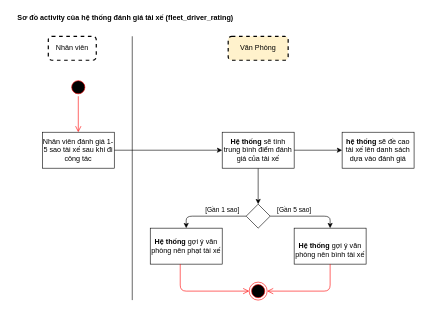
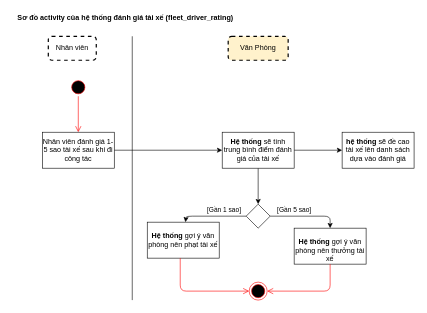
  <mxCell id="0" />
  <mxCell id="1" parent="0" />
  <mxCell id="2" value="&lt;span&gt;Sơ đồ&amp;nbsp;&lt;/span&gt;activity của hệ thống đánh giá tài xế (fleet_driver_rating)&amp;nbsp;" style="text;html=1;align=center;verticalAlign=middle;resizable=0;points=[];autosize=1;strokeColor=none;fillColor=none;fontStyle=1" vertex="1" parent="1"><mxGeometry x="20" y="20" width="380" height="20" as="geometry" /></mxCell>
  <mxCell id="3" value="Nhân viên" style="rounded=1;whiteSpace=wrap;html=1;strokeWidth=2;dashed=1;" vertex="1" parent="1"><mxGeometry x="80" y="60" width="80" height="40" as="geometry" /></mxCell>
  <mxCell id="4" value="Văn Phòng" style="rounded=1;whiteSpace=wrap;html=1;strokeWidth=2;dashed=1;fillColor=#fff2cc;" vertex="1" parent="1"><mxGeometry x="380" y="60" width="100" height="40" as="geometry" /></mxCell>
  <mxCell id="5" value="" style="ellipse;html=1;shape=startState;fillColor=#000000;strokeColor=#ff0000;" vertex="1" parent="1"><mxGeometry x="115" y="130" width="30" height="30" as="geometry" /></mxCell>
  <mxCell id="6" value="" style="edgeStyle=orthogonalEdgeStyle;html=1;verticalAlign=bottom;endArrow=open;endSize=8;strokeColor=#ff0000;" edge="1" source="5" parent="1" target="8"><mxGeometry relative="1" as="geometry"><mxPoint x="130" y="220" as="targetPoint" /><Array as="points" /></mxGeometry></mxCell>
  <mxCell id="7" style="edgeStyle=none;html=1;" edge="1" parent="1" source="8" target="12"><mxGeometry relative="1" as="geometry" /></mxCell>
  <mxCell id="8" value="Nhân viên đánh giá 1-5 sao tài xế sau khi đi công tác" style="rounded=0;whiteSpace=wrap;html=1;" vertex="1" parent="1"><mxGeometry x="70" y="220" width="120" height="60" as="geometry" /></mxCell>
  <mxCell id="9" value="" style="endArrow=none;html=1;" edge="1" parent="1"><mxGeometry width="50" height="50" relative="1" as="geometry"><mxPoint x="220" y="500" as="sourcePoint" /><mxPoint x="220" y="60" as="targetPoint" /></mxGeometry></mxCell>
  <mxCell id="10" value="" style="edgeStyle=none;html=1;" edge="1" parent="1" source="12" target="16"><mxGeometry relative="1" as="geometry" /></mxCell>
  <mxCell id="11" style="edgeStyle=none;html=1;" edge="1" parent="1" source="12" target="13"><mxGeometry relative="1" as="geometry" /></mxCell>
  <mxCell id="12" value="&lt;b&gt;Hệ thống&lt;/b&gt; sẽ tính trung bình điểm đánh giá của tài xế" style="rounded=0;whiteSpace=wrap;html=1;" vertex="1" parent="1"><mxGeometry x="370" y="220" width="120" height="60" as="geometry" /></mxCell>
  <mxCell id="13" value="&lt;b&gt;hệ thống &lt;/b&gt;sẽ đề cao tài xế lên danh sách dựa vào đánh giá" style="whiteSpace=wrap;html=1;rounded=0;" vertex="1" parent="1"><mxGeometry x="570" y="220" width="120" height="60" as="geometry" /></mxCell>
  <mxCell id="14" value="[Gần 1 sao]" style="edgeStyle=none;html=1;" edge="1" parent="1" source="16" target="17"><mxGeometry x="-0.333" y="-10" relative="1" as="geometry"><Array as="points"><mxPoint x="310" y="360" /></Array><mxPoint as="offset" /></mxGeometry></mxCell>
  <mxCell id="15" value="[Gần 5 sao]" style="edgeStyle=none;html=1;" edge="1" parent="1" source="16" target="18"><mxGeometry x="-0.333" y="10" relative="1" as="geometry"><Array as="points"><mxPoint x="550" y="360" /></Array><mxPoint as="offset" /></mxGeometry></mxCell>
  <mxCell id="16" value="" style="rhombus;whiteSpace=wrap;html=1;rounded=0;" vertex="1" parent="1"><mxGeometry x="410" y="340" width="40" height="40" as="geometry" /></mxCell>
- <mxCell id="17" value="&lt;b&gt;Hệ thống&lt;/b&gt; gợi ý văn phòng nên phạt tài xế" style="whiteSpace=wrap;html=1;rounded=0;" vertex="1" parent="1"><mxGeometry x="250" y="380" width="120" height="60" as="geometry" /></mxCell>
- <mxCell id="18" value="&lt;br&gt;&lt;span style=&quot;font-family: helvetica; font-size: 12px; font-style: normal; letter-spacing: normal; text-align: center; text-indent: 0px; text-transform: none; word-spacing: 0px; display: inline; float: none;&quot;&gt;&lt;b&gt;Hệ thống &lt;/b&gt;&lt;/span&gt;&lt;span style=&quot;font-family: helvetica; font-size: 12px; font-style: normal; font-weight: 400; letter-spacing: normal; text-align: center; text-indent: 0px; text-transform: none; word-spacing: 0px; display: inline; float: none;&quot;&gt;gợi ý văn phòng nên bình tài xế&lt;/span&gt;" style="whiteSpace=wrap;html=1;rounded=0;labelBackgroundColor=none;fontColor=default;" vertex="1" parent="1"><mxGeometry x="490" y="380" width="120" height="60" as="geometry" /></mxCell>
+ <mxCell id="17" value="&lt;b&gt;Hệ thống&lt;/b&gt; gợi ý văn phòng nên phạt tài xế" style="whiteSpace=wrap;html=1;rounded=0;" vertex="1" parent="1"><mxGeometry x="245" y="370" width="120" height="60" as="geometry" /></mxCell>
+ <mxCell id="18" value="&lt;br&gt;&lt;span style=&quot;font-family: helvetica; font-size: 12px; font-style: normal; letter-spacing: normal; text-align: center; text-indent: 0px; text-transform: none; word-spacing: 0px; display: inline; float: none;&quot;&gt;&lt;b&gt;Hệ thống &lt;/b&gt;&lt;/span&gt;&lt;span style=&quot;font-family: helvetica; font-size: 12px; font-style: normal; font-weight: 400; letter-spacing: normal; text-align: center; text-indent: 0px; text-transform: none; word-spacing: 0px; display: inline; float: none;&quot;&gt;gợi ý văn phòng nên thưởng tài xế&lt;/span&gt;" style="whiteSpace=wrap;html=1;rounded=0;labelBackgroundColor=none;fontColor=default;" vertex="1" parent="1"><mxGeometry x="490" y="380" width="120" height="60" as="geometry" /></mxCell>
  <mxCell id="19" value="" style="ellipse;html=1;shape=endState;fillColor=#000000;strokeColor=#ff0000;" vertex="1" parent="1"><mxGeometry x="415" y="470" width="30" height="30" as="geometry" /></mxCell>
  <mxCell id="20" value="" style="edgeStyle=orthogonalEdgeStyle;html=1;verticalAlign=bottom;endArrow=open;endSize=8;strokeColor=#ff0000;" edge="1" parent="1" source="18" target="19"><mxGeometry relative="1" as="geometry"><mxPoint x="520" y="580" as="targetPoint" /><mxPoint x="520" y="500" as="sourcePoint" /><Array as="points"><mxPoint x="550" y="485" /></Array></mxGeometry></mxCell>
  <mxCell id="21" value="" style="edgeStyle=orthogonalEdgeStyle;html=1;verticalAlign=bottom;endArrow=open;endSize=8;strokeColor=#ff0000;" edge="1" parent="1" source="17" target="19"><mxGeometry relative="1" as="geometry"><mxPoint x="455" y="495" as="targetPoint" /><mxPoint x="560" y="450" as="sourcePoint" /><Array as="points"><mxPoint x="300" y="485" /></Array></mxGeometry></mxCell>
